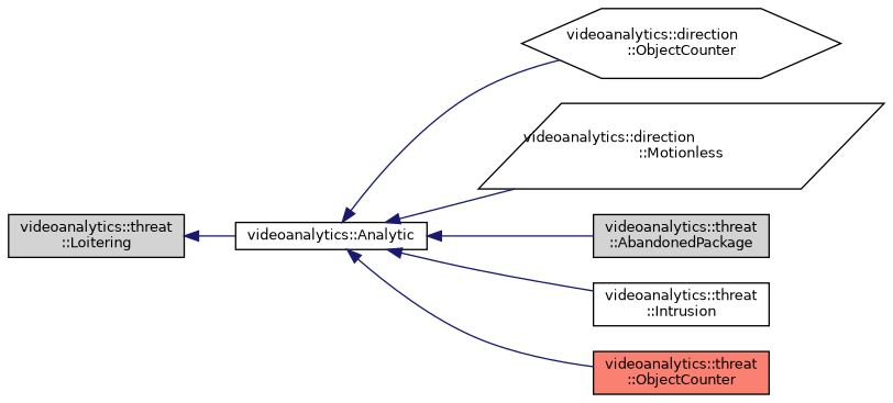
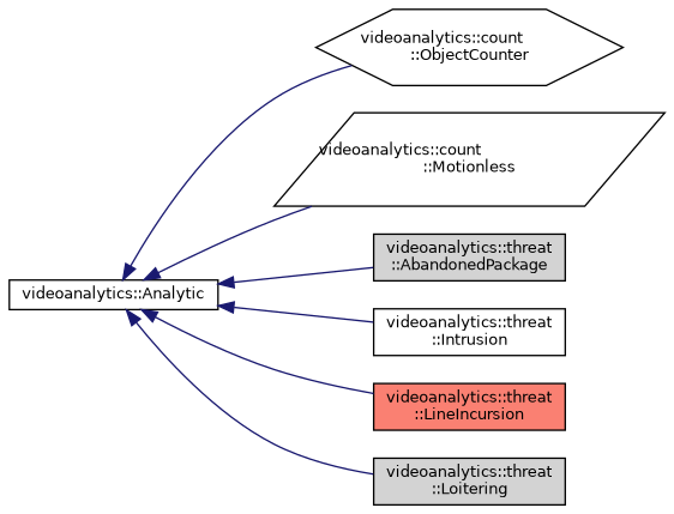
  digraph {
    rankdir=LR
    node [color=black fillcolor=white fontname=Helvetica fontsize=10 shape=box style=filled]
    edge [color=midnightblue dir=back fontname=Helvetica fontsize=10 labelfontname=Helvetica labelfontsize=10 style=solid]
    n1 [height=0.2 label="videoanalytics::Analytic" width=0.4]
-   n2 [height=0.2 label="videoanalytics::direction\l::ObjectCounter" shape=hexagon width=0.4]
-   n3 [height=0.2 label="videoanalytics::direction\l::Motionless" shape=parallelogram width=0.4]
+   n2 [height=0.2 label="videoanalytics::count\l::ObjectCounter" shape=hexagon width=0.4]
+   n3 [height=0.2 label="videoanalytics::count\l::Motionless" shape=parallelogram width=0.4]
    n4 [fillcolor=lightgrey height=0.2 label="videoanalytics::threat\l::AbandonedPackage" width=0.4]
    n5 [height=0.2 label="videoanalytics::threat\l::Intrusion" width=0.4]
-   n6 [fillcolor=salmon height=0.2 label="videoanalytics::threat\l::ObjectCounter" width=0.4]
+   n6 [fillcolor=salmon height=0.2 label="videoanalytics::threat\l::LineIncursion" width=0.4]
    n7 [fillcolor=lightgrey height=0.2 label="videoanalytics::threat\l::Loitering" width=0.4]
    n1 -> n2
    n1 -> n3
    n1 -> n4
    n1 -> n5
    n1 -> n6
-   n7 -> n1
+   n1 -> n7
  }
